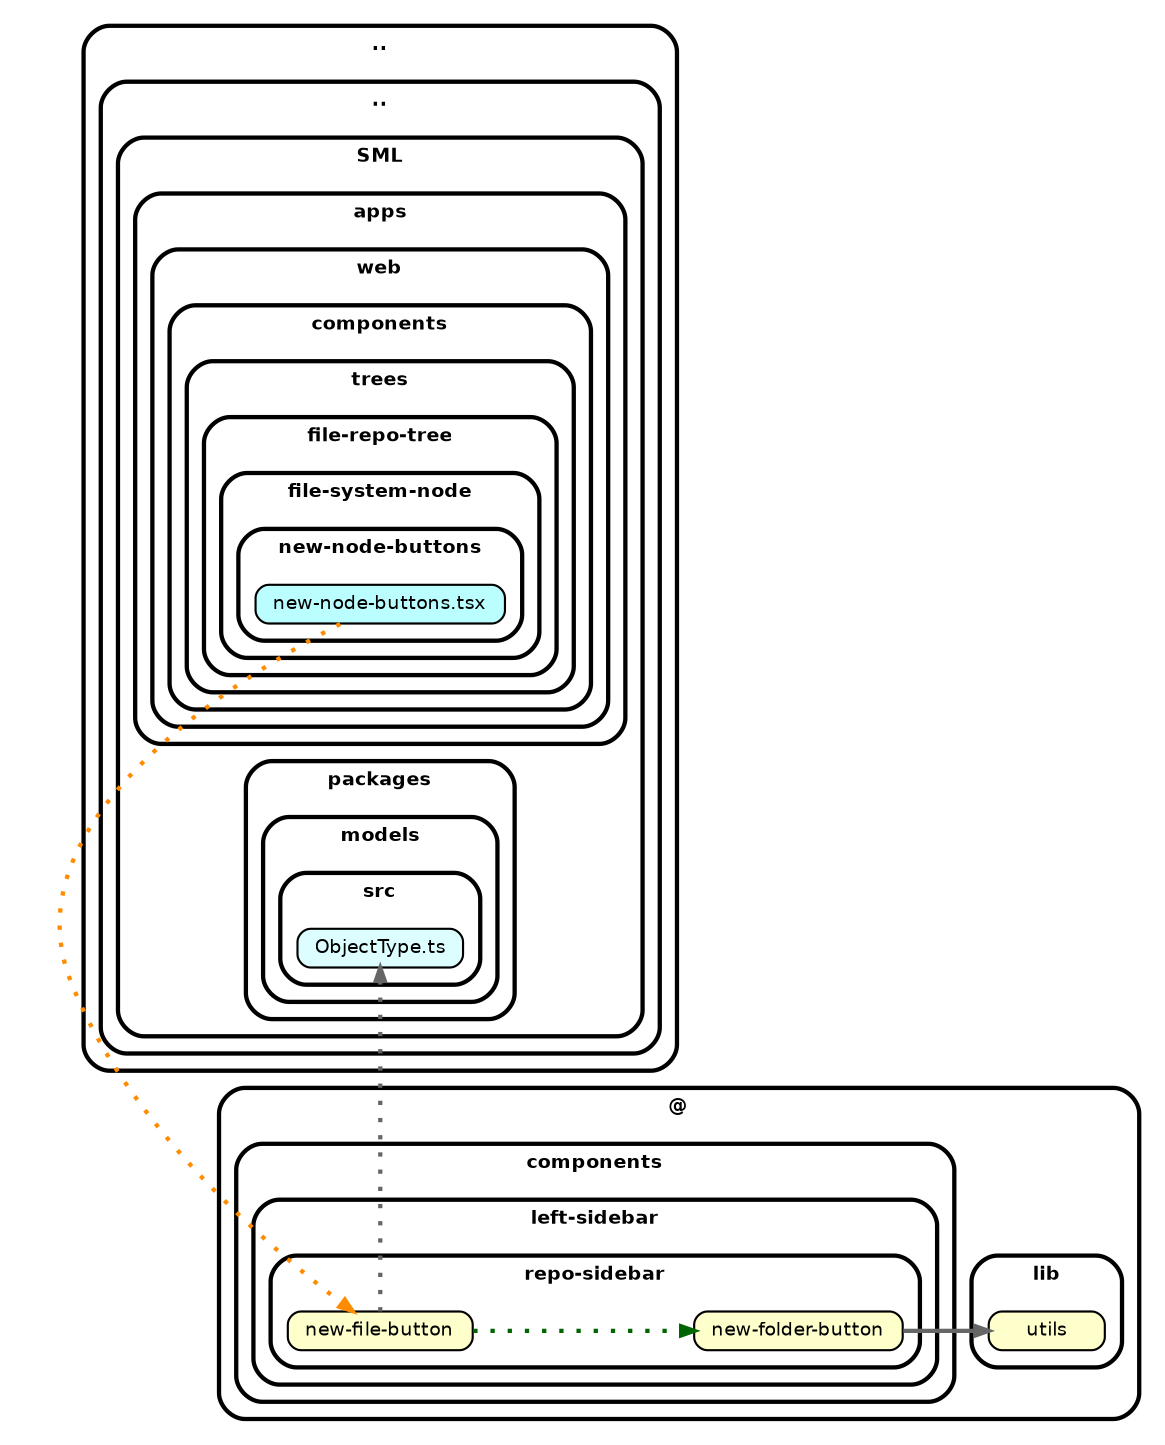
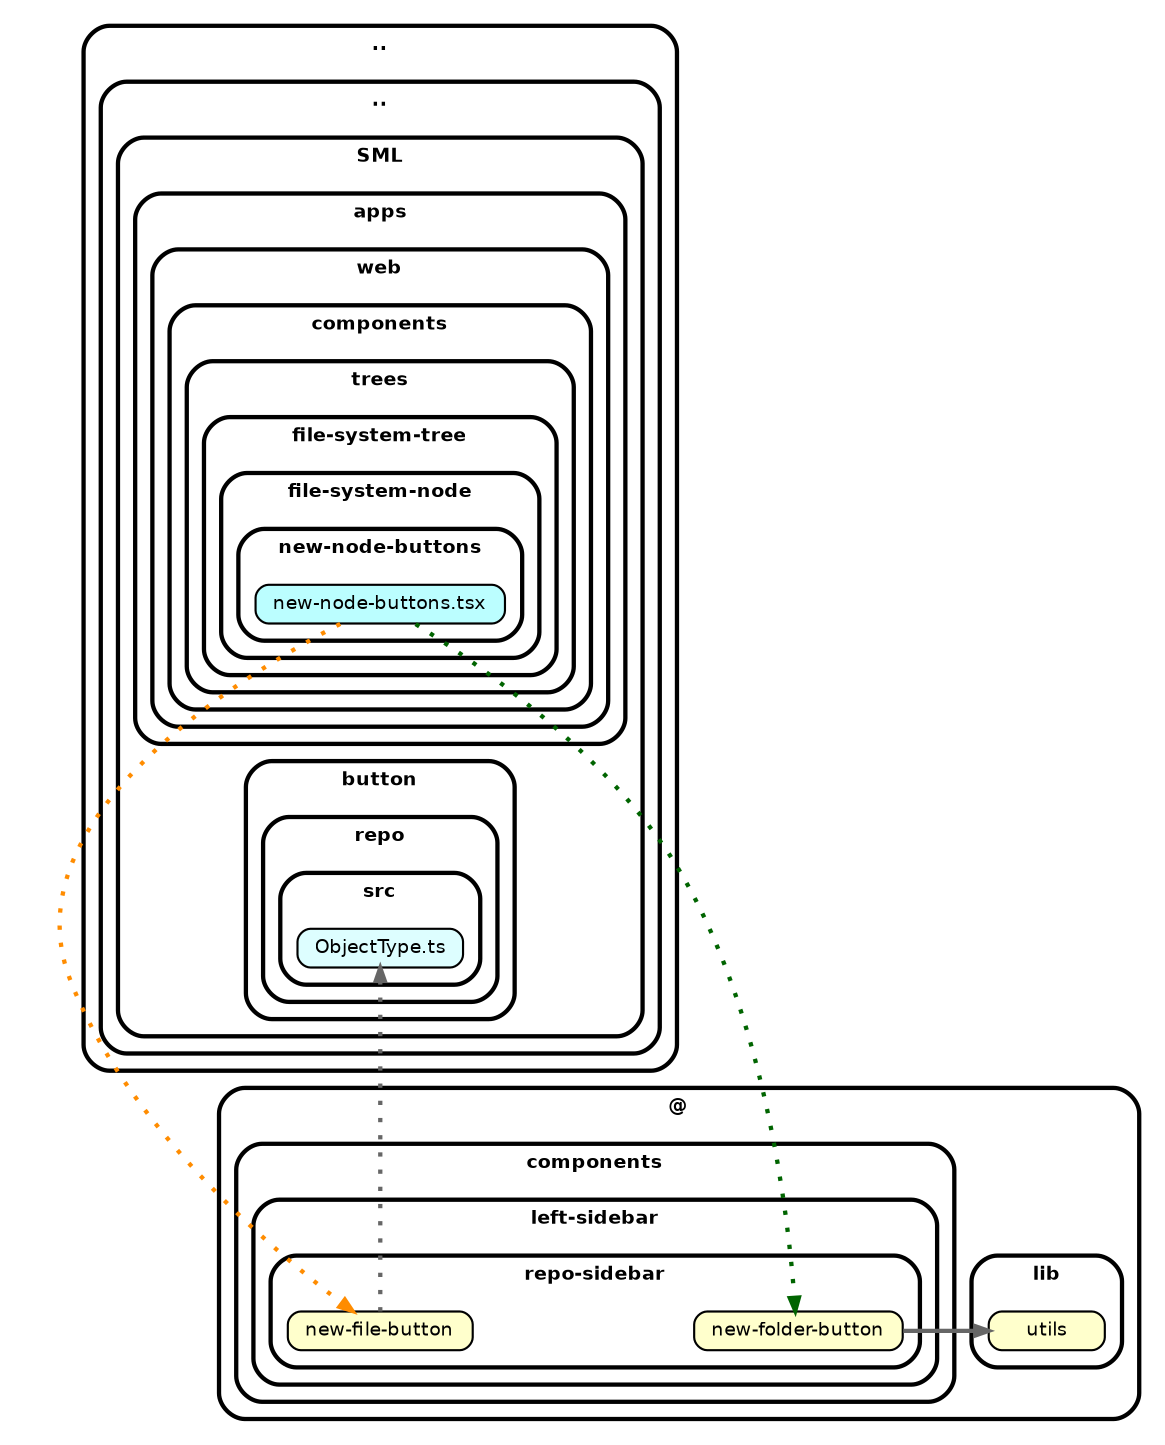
  strict digraph {
    compound=true
    fillcolor="#ffffff"
    fontname="Helvetica-bold"
    fontsize=9
    nodesep=0.16
    rankdir=LR
    ranksep=0.18
    splines=true
    style="rounded,bold,filled"
    node [color=black fillcolor="#ffffcc" fontcolor=black fontname=Helvetica fontsize=9 shape=box style="rounded, filled"]
    edge [arrowhead=normal arrowsize=0.6 color=gray40 fontname=Helvetica fontsize=9 penwidth=2.0 style=dotted]
    n1 [fillcolor="#bbfeff" height=0.2 label=<new-node-buttons.tsx>]
    n2 [fillcolor="#ddfeff" height=0.2 label=<ObjectType.ts>]
    n3 [height=0.2 label=<new-file-button>]
    n4 [height=0.2 label=<new-folder-button>]
    n5 [height=0.2 label=<utils>]
    subgraph cluster_1 {
      label=".."
      subgraph cluster_2 {
        label=".."
        subgraph cluster_3 {
          label=SML
          subgraph cluster_4 {
            label=apps
            subgraph cluster_5 {
              label=web
              subgraph cluster_6 {
                label=components
                subgraph cluster_7 {
                  label=trees
                  subgraph cluster_8 {
-                   label="file-repo-tree"
+                   label="file-system-tree"
                    subgraph cluster_9 {
                      label="file-system-node"
                      subgraph cluster_10 {
                        label="new-node-buttons"
                        n1
                      }
                    }
                  }
                }
              }
            }
          }
          subgraph cluster_11 {
-           label=packages
+           label=button
            subgraph cluster_12 {
-             label=models
+             label=repo
              subgraph cluster_13 {
                label=src
                n2
              }
            }
          }
        }
      }
    }
    subgraph cluster_14 {
      label="@"
      subgraph cluster_15 {
        label=components
        subgraph cluster_16 {
          label="left-sidebar"
          subgraph cluster_17 {
            label="repo-sidebar"
            n3
            n4
          }
        }
      }
      subgraph cluster_18 {
        label=lib
        n5
      }
    }
    n1 -> n3 [color=darkorange]
-   n3 -> n4 [color=darkgreen]
+   n1 -> n4 [color=darkgreen]
    n3 -> n2
    n4 -> n5 [style=bold]
  }
